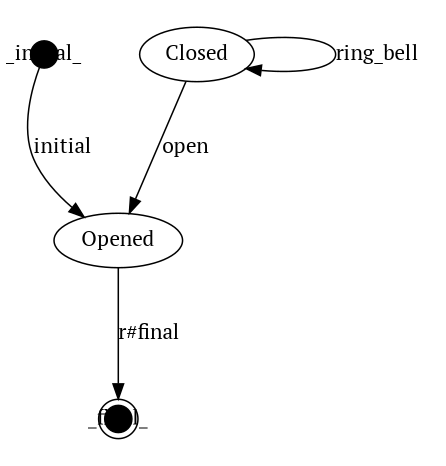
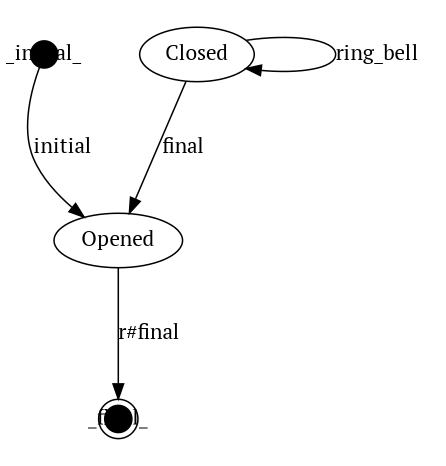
  digraph {
    fontname="PT Serif"
    nodesep=0.75
    ranksep=1
    node [fontname="PT Serif"]
    edge [fontname="PT Serif"]
    _initial_ [fillcolor=black fixedsize=true height=0.25 shape=circle style=filled]
    Opened
    _final_ [fillcolor=black fixedsize=true height=0.25 shape=doublecircle style=filled]
    Closed
    _initial_ -> Opened [label=initial]
    Opened -> _final_ [label="r#final"]
-   Closed -> Opened [label=open]
+   Closed -> Opened [label=final]
    Closed -> Closed [label=ring_bell]
  }
